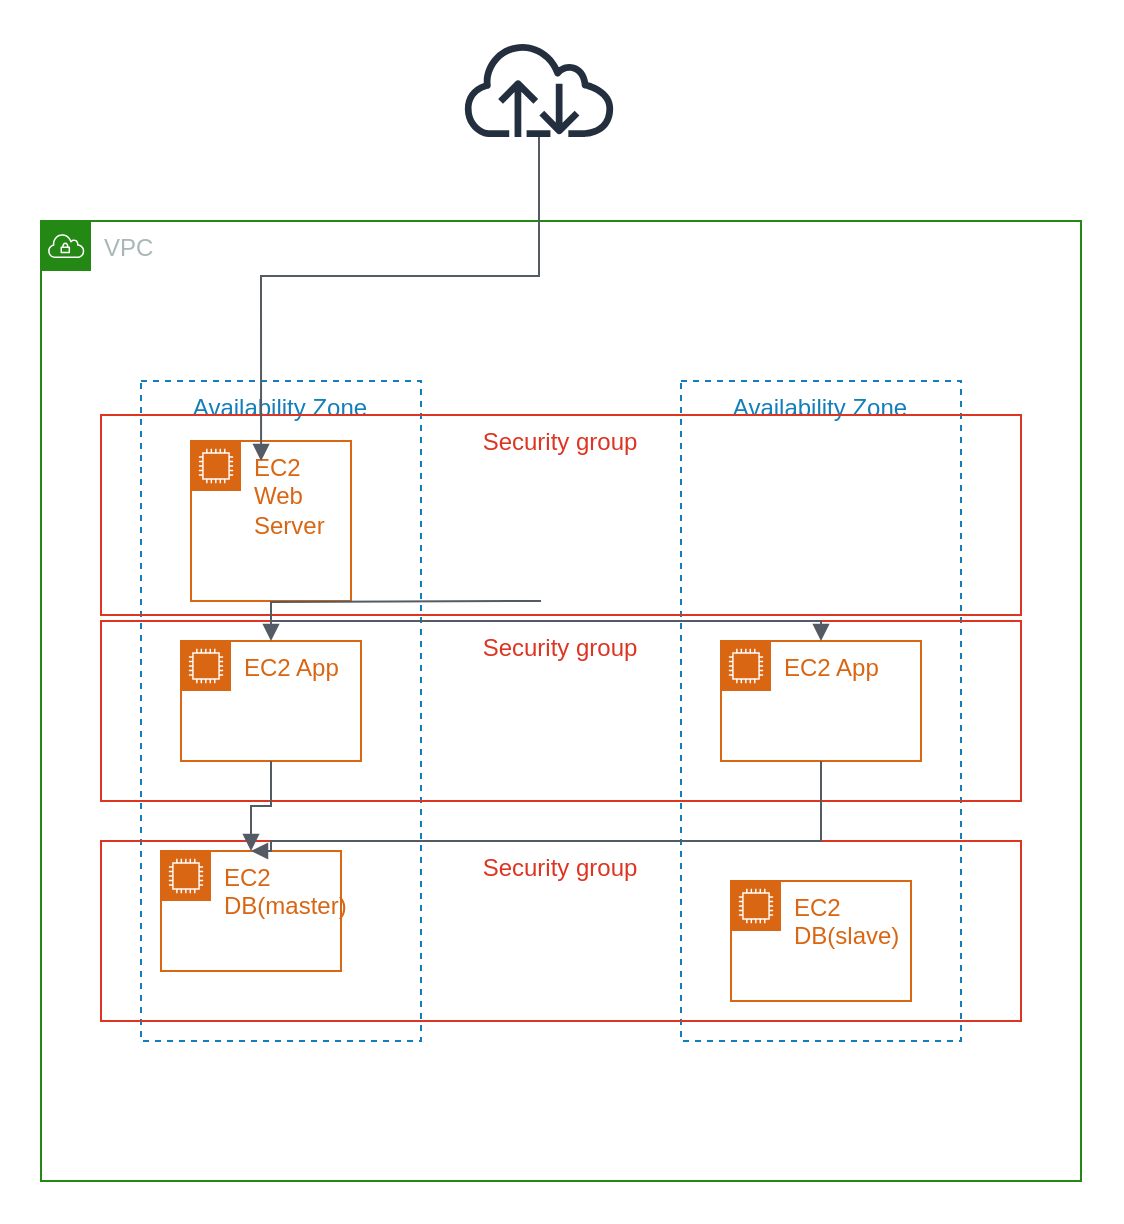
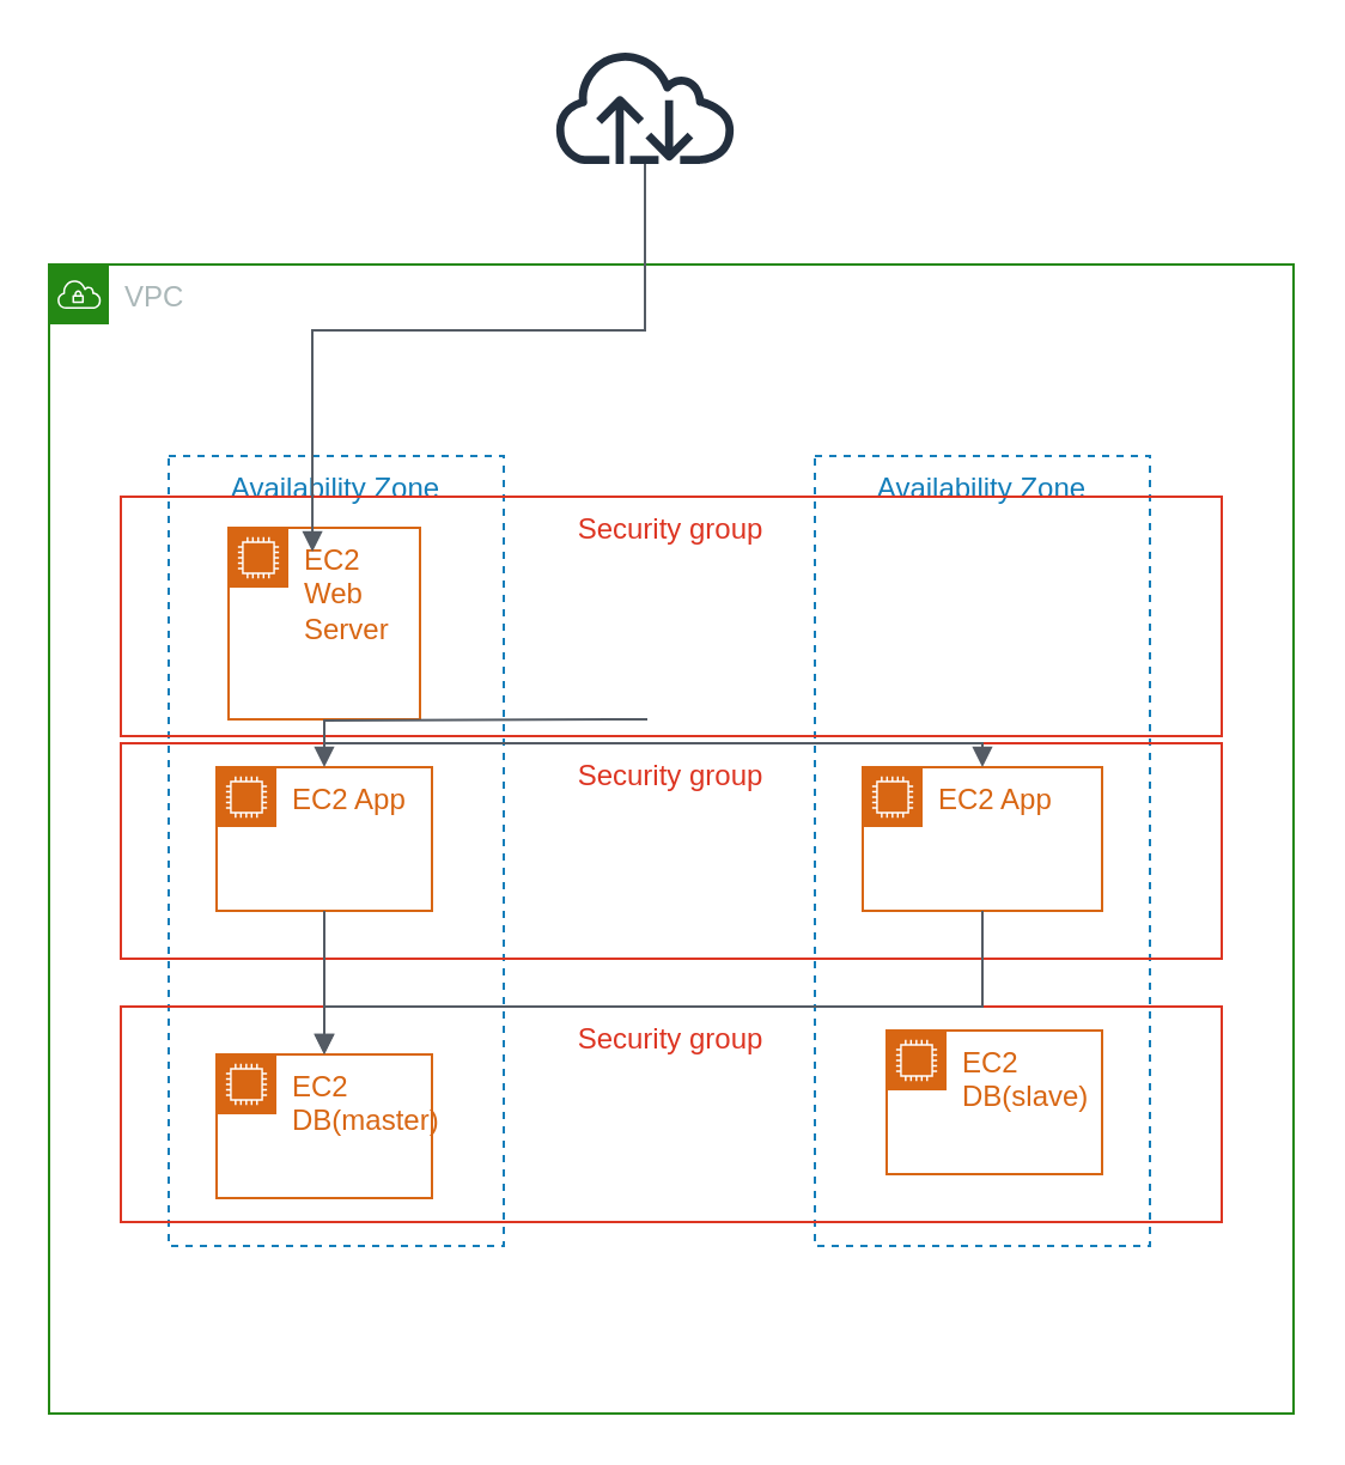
  <mxCell id="0" />
  <mxCell id="1" parent="0" />
  <mxCell id="2" value="VPC" style="points=[[0,0],[0.25,0],[0.5,0],[0.75,0],[1,0],[1,0.25],[1,0.5],[1,0.75],[1,1],[0.75,1],[0.5,1],[0.25,1],[0,1],[0,0.75],[0,0.5],[0,0.25]];outlineConnect=0;gradientColor=none;html=1;whiteSpace=wrap;fontSize=12;fontStyle=0;shape=mxgraph.aws4.group;grIcon=mxgraph.aws4.group_vpc;strokeColor=#248814;fillColor=none;verticalAlign=top;align=left;spacingLeft=30;fontColor=#AAB7B8;dashed=0;" vertex="1" parent="1"><mxGeometry x="20" y="110" width="520" height="480" as="geometry" /></mxCell>
  <mxCell id="3" value="Availability Zone" style="fillColor=none;strokeColor=#147EBA;dashed=1;verticalAlign=top;fontStyle=0;fontColor=#147EBA;" vertex="1" parent="1"><mxGeometry x="70" y="190" width="140" height="330" as="geometry" /></mxCell>
  <mxCell id="4" value="Availability Zone" style="fillColor=none;strokeColor=#147EBA;dashed=1;verticalAlign=top;fontStyle=0;fontColor=#147EBA;" vertex="1" parent="1"><mxGeometry x="340" y="190" width="140" height="330" as="geometry" /></mxCell>
  <mxCell id="5" value="EC2 Web Server" style="points=[[0,0],[0.25,0],[0.5,0],[0.75,0],[1,0],[1,0.25],[1,0.5],[1,0.75],[1,1],[0.75,1],[0.5,1],[0.25,1],[0,1],[0,0.75],[0,0.5],[0,0.25]];outlineConnect=0;gradientColor=none;html=1;whiteSpace=wrap;fontSize=12;fontStyle=0;shape=mxgraph.aws4.group;grIcon=mxgraph.aws4.group_ec2_instance_contents;strokeColor=#D86613;fillColor=none;verticalAlign=top;align=left;spacingLeft=30;fontColor=#D86613;dashed=0;" vertex="1" parent="1"><mxGeometry x="95" y="220" width="80" height="80" as="geometry" /></mxCell>
  <mxCell id="6" value="EC2 App" style="points=[[0,0],[0.25,0],[0.5,0],[0.75,0],[1,0],[1,0.25],[1,0.5],[1,0.75],[1,1],[0.75,1],[0.5,1],[0.25,1],[0,1],[0,0.75],[0,0.5],[0,0.25]];outlineConnect=0;gradientColor=none;html=1;whiteSpace=wrap;fontSize=12;fontStyle=0;shape=mxgraph.aws4.group;grIcon=mxgraph.aws4.group_ec2_instance_contents;strokeColor=#D86613;fillColor=none;verticalAlign=top;align=left;spacingLeft=30;fontColor=#D86613;dashed=0;" vertex="1" parent="1"><mxGeometry x="90" y="320" width="90" height="60" as="geometry" /></mxCell>
  <mxCell id="7" value="EC2 App" style="points=[[0,0],[0.25,0],[0.5,0],[0.75,0],[1,0],[1,0.25],[1,0.5],[1,0.75],[1,1],[0.75,1],[0.5,1],[0.25,1],[0,1],[0,0.75],[0,0.5],[0,0.25]];outlineConnect=0;gradientColor=none;html=1;whiteSpace=wrap;fontSize=12;fontStyle=0;shape=mxgraph.aws4.group;grIcon=mxgraph.aws4.group_ec2_instance_contents;strokeColor=#D86613;fillColor=none;verticalAlign=top;align=left;spacingLeft=30;fontColor=#D86613;dashed=0;" vertex="1" parent="1"><mxGeometry x="360" y="320" width="100" height="60" as="geometry" /></mxCell>
  <mxCell id="8" value="Security group" style="fillColor=none;strokeColor=#DD3522;verticalAlign=top;fontStyle=0;fontColor=#DD3522;" vertex="1" parent="1"><mxGeometry x="50" y="310" width="460" height="90" as="geometry" /></mxCell>
  <mxCell id="9" value="Security group" style="fillColor=none;strokeColor=#DD3522;verticalAlign=top;fontStyle=0;fontColor=#DD3522;" vertex="1" parent="1"><mxGeometry x="50" y="207" width="460" height="100" as="geometry" /></mxCell>
- <mxCell id="10" value="EC2&amp;nbsp; DB(master)" style="points=[[0,0],[0.25,0],[0.5,0],[0.75,0],[1,0],[1,0.25],[1,0.5],[1,0.75],[1,1],[0.75,1],[0.5,1],[0.25,1],[0,1],[0,0.75],[0,0.5],[0,0.25]];outlineConnect=0;gradientColor=none;html=1;whiteSpace=wrap;fontSize=12;fontStyle=0;shape=mxgraph.aws4.group;grIcon=mxgraph.aws4.group_ec2_instance_contents;strokeColor=#D86613;fillColor=none;verticalAlign=top;align=left;spacingLeft=30;fontColor=#D86613;dashed=0;" vertex="1" parent="1"><mxGeometry x="80" y="425" width="90" height="60" as="geometry" /></mxCell>
- <mxCell id="11" value="EC2 DB(slave)" style="points=[[0,0],[0.25,0],[0.5,0],[0.75,0],[1,0],[1,0.25],[1,0.5],[1,0.75],[1,1],[0.75,1],[0.5,1],[0.25,1],[0,1],[0,0.75],[0,0.5],[0,0.25]];outlineConnect=0;gradientColor=none;html=1;whiteSpace=wrap;fontSize=12;fontStyle=0;shape=mxgraph.aws4.group;grIcon=mxgraph.aws4.group_ec2_instance_contents;strokeColor=#D86613;fillColor=none;verticalAlign=top;align=left;spacingLeft=30;fontColor=#D86613;dashed=0;" vertex="1" parent="1"><mxGeometry x="365" y="440" width="90" height="60" as="geometry" /></mxCell>
+ <mxCell id="10" value="EC2&amp;nbsp; DB(master)" style="points=[[0,0],[0.25,0],[0.5,0],[0.75,0],[1,0],[1,0.25],[1,0.5],[1,0.75],[1,1],[0.75,1],[0.5,1],[0.25,1],[0,1],[0,0.75],[0,0.5],[0,0.25]];outlineConnect=0;gradientColor=none;html=1;whiteSpace=wrap;fontSize=12;fontStyle=0;shape=mxgraph.aws4.group;grIcon=mxgraph.aws4.group_ec2_instance_contents;strokeColor=#D86613;fillColor=none;verticalAlign=top;align=left;spacingLeft=30;fontColor=#D86613;dashed=0;" vertex="1" parent="1"><mxGeometry x="90" y="440" width="90" height="60" as="geometry" /></mxCell>
+ <mxCell id="11" value="EC2 DB(slave)" style="points=[[0,0],[0.25,0],[0.5,0],[0.75,0],[1,0],[1,0.25],[1,0.5],[1,0.75],[1,1],[0.75,1],[0.5,1],[0.25,1],[0,1],[0,0.75],[0,0.5],[0,0.25]];outlineConnect=0;gradientColor=none;html=1;whiteSpace=wrap;fontSize=12;fontStyle=0;shape=mxgraph.aws4.group;grIcon=mxgraph.aws4.group_ec2_instance_contents;strokeColor=#D86613;fillColor=none;verticalAlign=top;align=left;spacingLeft=30;fontColor=#D86613;dashed=0;" vertex="1" parent="1"><mxGeometry x="370" y="430" width="90" height="60" as="geometry" /></mxCell>
  <mxCell id="12" value="Security group" style="fillColor=none;strokeColor=#DD3522;verticalAlign=top;fontStyle=0;fontColor=#DD3522;" vertex="1" parent="1"><mxGeometry x="50" y="420" width="460" height="90" as="geometry" /></mxCell>
  <mxCell id="13" value="" style="edgeStyle=orthogonalEdgeStyle;html=1;endArrow=block;elbow=vertical;startArrow=none;endFill=1;strokeColor=#545B64;rounded=0;exitX=0.5;exitY=1;exitDx=0;exitDy=0;entryX=0.5;entryY=0;entryDx=0;entryDy=0;" edge="1" parent="1" source="6" target="10"><mxGeometry width="100" relative="1" as="geometry"><mxPoint x="270" y="300" as="sourcePoint" /><mxPoint x="370" y="300" as="targetPoint" /></mxGeometry></mxCell>
  <mxCell id="14" value="" style="edgeStyle=orthogonalEdgeStyle;html=1;endArrow=block;elbow=vertical;startArrow=none;endFill=1;strokeColor=#545B64;rounded=0;entryX=0.5;entryY=0;entryDx=0;entryDy=0;" edge="1" parent="1" source="7" target="10"><mxGeometry width="100" relative="1" as="geometry"><mxPoint x="270" y="300" as="sourcePoint" /><mxPoint x="370" y="300" as="targetPoint" /><Array as="points"><mxPoint x="410" y="420" /><mxPoint x="135" y="420" /></Array></mxGeometry></mxCell>
  <mxCell id="15" value="" style="edgeStyle=orthogonalEdgeStyle;html=1;endArrow=block;elbow=vertical;startArrow=none;endFill=1;strokeColor=#545B64;rounded=0;exitX=0.5;exitY=1;exitDx=0;exitDy=0;entryX=0.5;entryY=0;entryDx=0;entryDy=0;" edge="1" parent="1" source="5" target="7"><mxGeometry width="100" relative="1" as="geometry"><mxPoint x="270" y="300" as="sourcePoint" /><mxPoint x="370" y="300" as="targetPoint" /></mxGeometry></mxCell>
  <mxCell id="16" value="" style="edgeStyle=orthogonalEdgeStyle;html=1;endArrow=block;elbow=vertical;startArrow=none;endFill=1;strokeColor=#545B64;rounded=0;" edge="1" parent="1" target="6"><mxGeometry width="100" relative="1" as="geometry"><mxPoint x="270" y="300" as="sourcePoint" /><mxPoint x="370" y="300" as="targetPoint" /></mxGeometry></mxCell>
  <mxCell id="17" value="" style="outlineConnect=0;fontColor=#232F3E;gradientColor=none;fillColor=#232F3E;strokeColor=none;dashed=0;verticalLabelPosition=bottom;verticalAlign=top;align=center;html=1;fontSize=12;fontStyle=0;aspect=fixed;pointerEvents=1;shape=mxgraph.aws4.internet;" vertex="1" parent="1"><mxGeometry x="230" y="20" width="78" height="48" as="geometry" /></mxCell>
  <mxCell id="18" value="" style="edgeStyle=orthogonalEdgeStyle;html=1;endArrow=block;elbow=vertical;startArrow=none;endFill=1;strokeColor=#545B64;rounded=0;entryX=0.174;entryY=0.23;entryDx=0;entryDy=0;entryPerimeter=0;" edge="1" parent="1" source="17" target="9"><mxGeometry width="100" relative="1" as="geometry"><mxPoint x="-140" y="-20" as="sourcePoint" /><mxPoint x="-40" y="-20" as="targetPoint" /></mxGeometry></mxCell>
